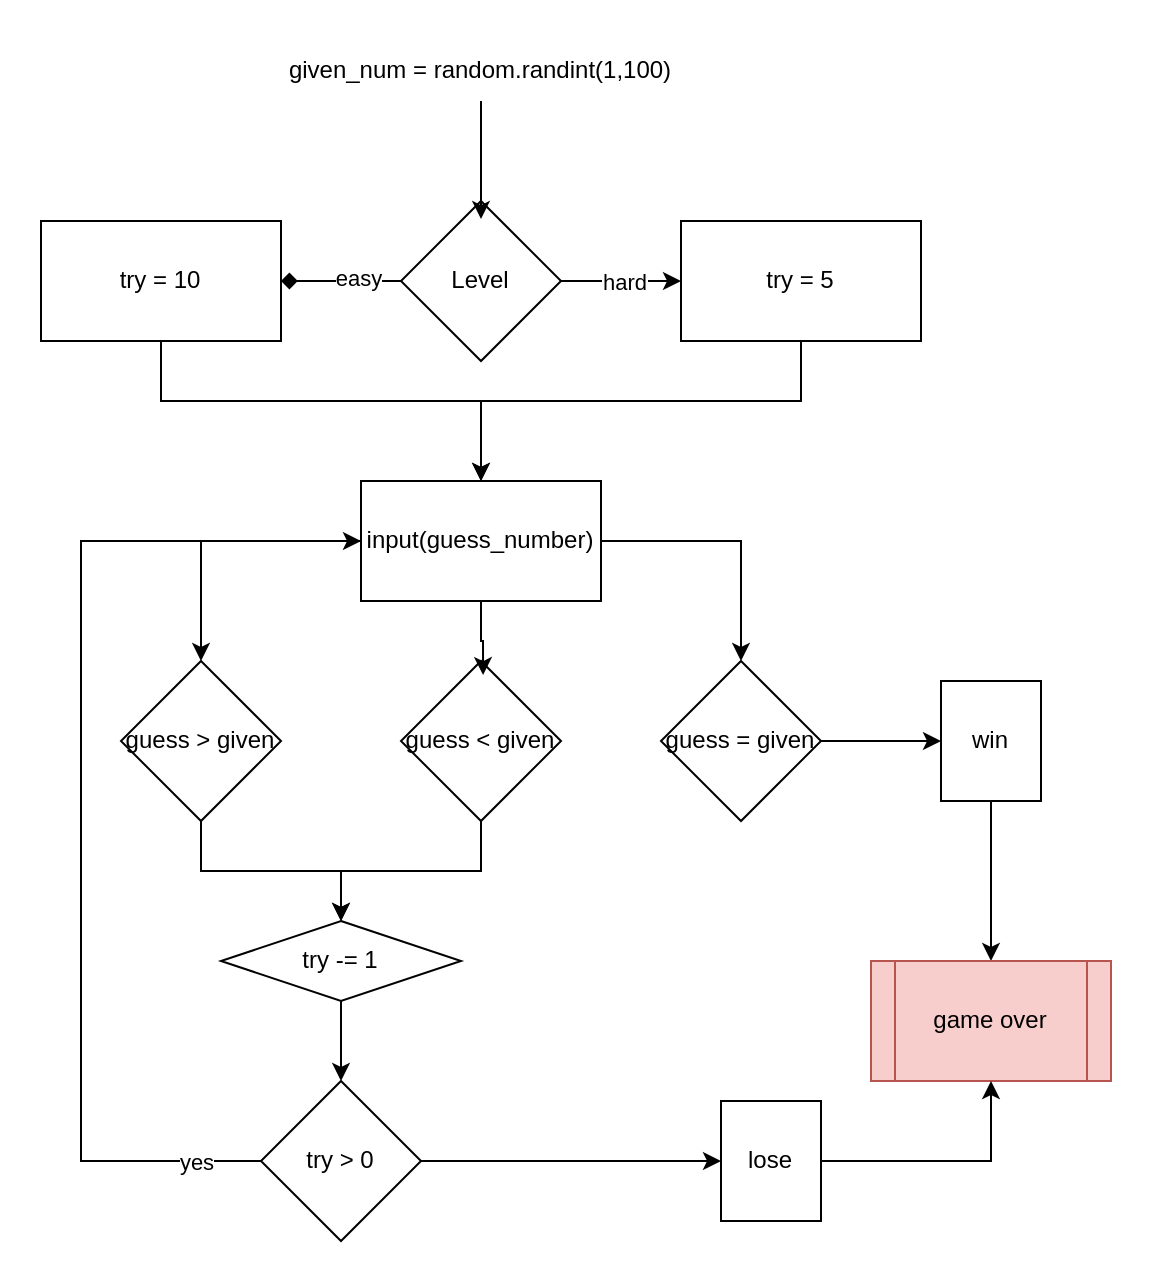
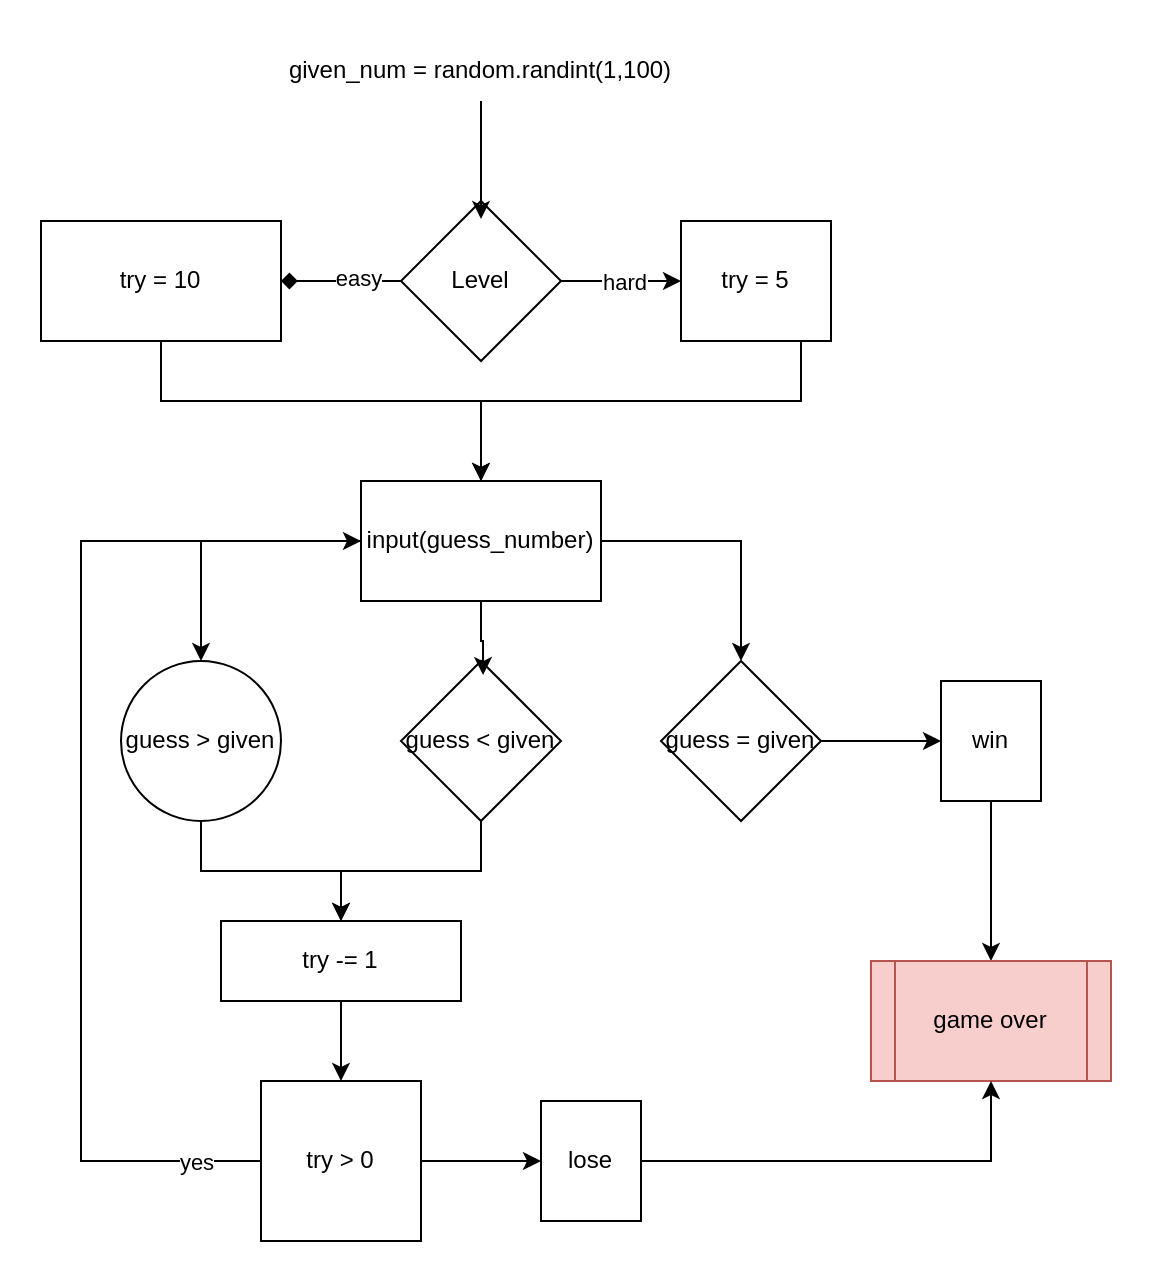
  <mxCell id="0" />
  <mxCell id="1" parent="0" />
  <mxCell id="2" value="given_num = random.randint(1,100)" style="text;html=1;align=center;verticalAlign=middle;whiteSpace=wrap;rounded=0;" vertex="1" parent="1"><mxGeometry x="120" y="20" width="240" height="30" as="geometry" /></mxCell>
  <mxCell id="3" value="" style="edgeStyle=orthogonalEdgeStyle;rounded=0;orthogonalLoop=1;jettySize=auto;html=1;endArrow=diamond;" edge="1" parent="1" source="7" target="10"><mxGeometry relative="1" as="geometry" /></mxCell>
  <mxCell id="4" value="easy" style="edgeLabel;html=1;align=center;verticalAlign=middle;resizable=0;points=[];" vertex="1" connectable="0" parent="3"><mxGeometry x="-0.267" y="-2" relative="1" as="geometry"><mxPoint as="offset" /></mxGeometry></mxCell>
  <mxCell id="5" value="" style="edgeStyle=orthogonalEdgeStyle;rounded=0;orthogonalLoop=1;jettySize=auto;html=1;" edge="1" parent="1" source="7" target="12"><mxGeometry relative="1" as="geometry" /></mxCell>
  <mxCell id="6" value="hard" style="edgeLabel;html=1;align=center;verticalAlign=middle;resizable=0;points=[];" vertex="1" connectable="0" parent="5"><mxGeometry x="0.033" relative="1" as="geometry"><mxPoint as="offset" /></mxGeometry></mxCell>
  <mxCell id="7" value="Level" style="rhombus;whiteSpace=wrap;html=1;" vertex="1" parent="1"><mxGeometry x="200" y="100" width="80" height="80" as="geometry" /></mxCell>
  <mxCell id="8" style="edgeStyle=orthogonalEdgeStyle;rounded=0;orthogonalLoop=1;jettySize=auto;html=1;entryX=0.5;entryY=0.113;entryDx=0;entryDy=0;entryPerimeter=0;" edge="1" parent="1" source="2" target="7"><mxGeometry relative="1" as="geometry" /></mxCell>
  <mxCell id="9" style="edgeStyle=orthogonalEdgeStyle;rounded=0;orthogonalLoop=1;jettySize=auto;html=1;entryX=0.5;entryY=0;entryDx=0;entryDy=0;exitX=0.5;exitY=1;exitDx=0;exitDy=0;" edge="1" parent="1" source="10" target="15"><mxGeometry relative="1" as="geometry"><Array as="points"><mxPoint x="80" y="200" /><mxPoint x="240" y="200" /></Array></mxGeometry></mxCell>
  <mxCell id="10" value="try = 10" style="whiteSpace=wrap;html=1;" vertex="1" parent="1"><mxGeometry x="20" y="110" width="120" height="60" as="geometry" /></mxCell>
  <mxCell id="11" style="edgeStyle=orthogonalEdgeStyle;rounded=0;orthogonalLoop=1;jettySize=auto;html=1;entryX=0.5;entryY=0;entryDx=0;entryDy=0;" edge="1" parent="1" source="12" target="15"><mxGeometry relative="1" as="geometry"><Array as="points"><mxPoint x="400" y="200" /><mxPoint x="240" y="200" /></Array></mxGeometry></mxCell>
- <mxCell id="12" value="try = 5" style="whiteSpace=wrap;html=1;" vertex="1" parent="1"><mxGeometry x="340" y="110" width="120" height="60" as="geometry" /></mxCell>
+ <mxCell id="12" value="try = 5" style="whiteSpace=wrap;html=1;" vertex="1" parent="1"><mxGeometry x="340" y="110" width="75" height="60" as="geometry" /></mxCell>
  <mxCell id="13" value="" style="edgeStyle=orthogonalEdgeStyle;rounded=0;orthogonalLoop=1;jettySize=auto;html=1;" edge="1" parent="1" source="15" target="17"><mxGeometry relative="1" as="geometry" /></mxCell>
  <mxCell id="14" style="edgeStyle=orthogonalEdgeStyle;rounded=0;orthogonalLoop=1;jettySize=auto;html=1;" edge="1" parent="1" source="15" target="21"><mxGeometry relative="1" as="geometry" /></mxCell>
  <mxCell id="15" value="input(guess_number)" style="whiteSpace=wrap;html=1;" vertex="1" parent="1"><mxGeometry x="180" y="240" width="120" height="60" as="geometry" /></mxCell>
  <mxCell id="16" style="edgeStyle=orthogonalEdgeStyle;rounded=0;orthogonalLoop=1;jettySize=auto;html=1;entryX=0.5;entryY=0;entryDx=0;entryDy=0;" edge="1" parent="1" source="17" target="24"><mxGeometry relative="1" as="geometry" /></mxCell>
- <mxCell id="17" value="guess &amp;gt; given" style="rhombus;whiteSpace=wrap;html=1;" vertex="1" parent="1"><mxGeometry y="330" width="80" height="80" as="geometry" x="60" /></mxCell>
+ <mxCell id="17" value="guess &amp;gt; given" style="ellipse;whiteSpace=wrap;html=1;" vertex="1" parent="1"><mxGeometry y="330" width="80" height="80" as="geometry" x="60" /></mxCell>
  <mxCell id="18" style="edgeStyle=orthogonalEdgeStyle;rounded=0;orthogonalLoop=1;jettySize=auto;html=1;entryX=0.5;entryY=0;entryDx=0;entryDy=0;" edge="1" parent="1" source="19" target="24"><mxGeometry relative="1" as="geometry" /></mxCell>
  <mxCell id="19" value="guess &amp;lt; given" style="rhombus;whiteSpace=wrap;html=1;" vertex="1" parent="1"><mxGeometry x="200" y="330" width="80" height="80" as="geometry" /></mxCell>
  <mxCell id="20" value="" style="edgeStyle=orthogonalEdgeStyle;rounded=0;orthogonalLoop=1;jettySize=auto;html=1;" edge="1" parent="1" source="21" target="30"><mxGeometry relative="1" as="geometry" /></mxCell>
  <mxCell id="21" value="guess = given" style="rhombus;whiteSpace=wrap;html=1;" vertex="1" parent="1"><mxGeometry x="330" y="330" width="80" height="80" as="geometry" /></mxCell>
  <mxCell id="22" style="edgeStyle=orthogonalEdgeStyle;rounded=0;orthogonalLoop=1;jettySize=auto;html=1;entryX=0.513;entryY=0.088;entryDx=0;entryDy=0;entryPerimeter=0;" edge="1" parent="1" source="15" target="19"><mxGeometry relative="1" as="geometry" /></mxCell>
  <mxCell id="23" value="" style="edgeStyle=orthogonalEdgeStyle;rounded=0;orthogonalLoop=1;jettySize=auto;html=1;" edge="1" parent="1" source="24" target="28"><mxGeometry relative="1" as="geometry" /></mxCell>
- <mxCell id="24" value="try -= 1" style="rhombus;whiteSpace=wrap;html=1;" vertex="1" parent="1"><mxGeometry x="110" y="460" width="120" height="40" as="geometry" /></mxCell>
+ <mxCell id="24" value="try -= 1" style="whiteSpace=wrap;html=1;" vertex="1" parent="1"><mxGeometry x="110" y="460" width="120" height="40" as="geometry" /></mxCell>
  <mxCell id="25" style="edgeStyle=orthogonalEdgeStyle;rounded=0;orthogonalLoop=1;jettySize=auto;html=1;entryX=0;entryY=0.5;entryDx=0;entryDy=0;" edge="1" parent="1" source="28" target="15"><mxGeometry relative="1" as="geometry"><Array as="points"><mxPoint x="40" y="580" /><mxPoint x="40" y="270" /></Array></mxGeometry></mxCell>
  <mxCell id="26" value="yes" style="edgeLabel;html=1;align=center;verticalAlign=middle;resizable=0;points=[];" vertex="1" connectable="0" parent="25"><mxGeometry x="-0.878" relative="1" as="geometry"><mxPoint as="offset" /></mxGeometry></mxCell>
  <mxCell id="27" value="" style="edgeStyle=orthogonalEdgeStyle;rounded=0;orthogonalLoop=1;jettySize=auto;html=1;" edge="1" parent="1" source="28" target="33"><mxGeometry relative="1" as="geometry" /></mxCell>
- <mxCell id="28" value="try &amp;gt; 0" style="rhombus;whiteSpace=wrap;html=1;" vertex="1" parent="1"><mxGeometry x="130" y="540" width="80" height="80" as="geometry" /></mxCell>
+ <mxCell id="28" value="try &amp;gt; 0" style="whiteSpace=wrap;html=1;rounded=0;" vertex="1" parent="1"><mxGeometry x="130" y="540" width="80" height="80" as="geometry" /></mxCell>
  <mxCell id="29" value="" style="edgeStyle=orthogonalEdgeStyle;rounded=0;orthogonalLoop=1;jettySize=auto;html=1;" edge="1" parent="1" source="30" target="31"><mxGeometry relative="1" as="geometry" /></mxCell>
  <mxCell id="30" value="win" style="whiteSpace=wrap;html=1;" vertex="1" parent="1"><mxGeometry x="470" y="340" width="50" height="60" as="geometry" /></mxCell>
  <mxCell id="31" value="game over" style="shape=process;whiteSpace=wrap;html=1;backgroundOutline=1;fillColor=#f8cecc;strokeColor=#b85450;" vertex="1" parent="1"><mxGeometry x="435" y="480" width="120" height="60" as="geometry" /></mxCell>
  <mxCell id="32" style="edgeStyle=orthogonalEdgeStyle;rounded=0;orthogonalLoop=1;jettySize=auto;html=1;entryX=0.5;entryY=1;entryDx=0;entryDy=0;" edge="1" parent="1" source="33" target="31"><mxGeometry relative="1" as="geometry" /></mxCell>
- <mxCell id="33" value="lose" style="whiteSpace=wrap;html=1;" vertex="1" parent="1"><mxGeometry x="360" y="550" width="50" height="60" as="geometry" /></mxCell>
+ <mxCell id="33" value="lose" style="whiteSpace=wrap;html=1;" vertex="1" parent="1"><mxGeometry x="270" y="550" width="50" height="60" as="geometry" /></mxCell>
